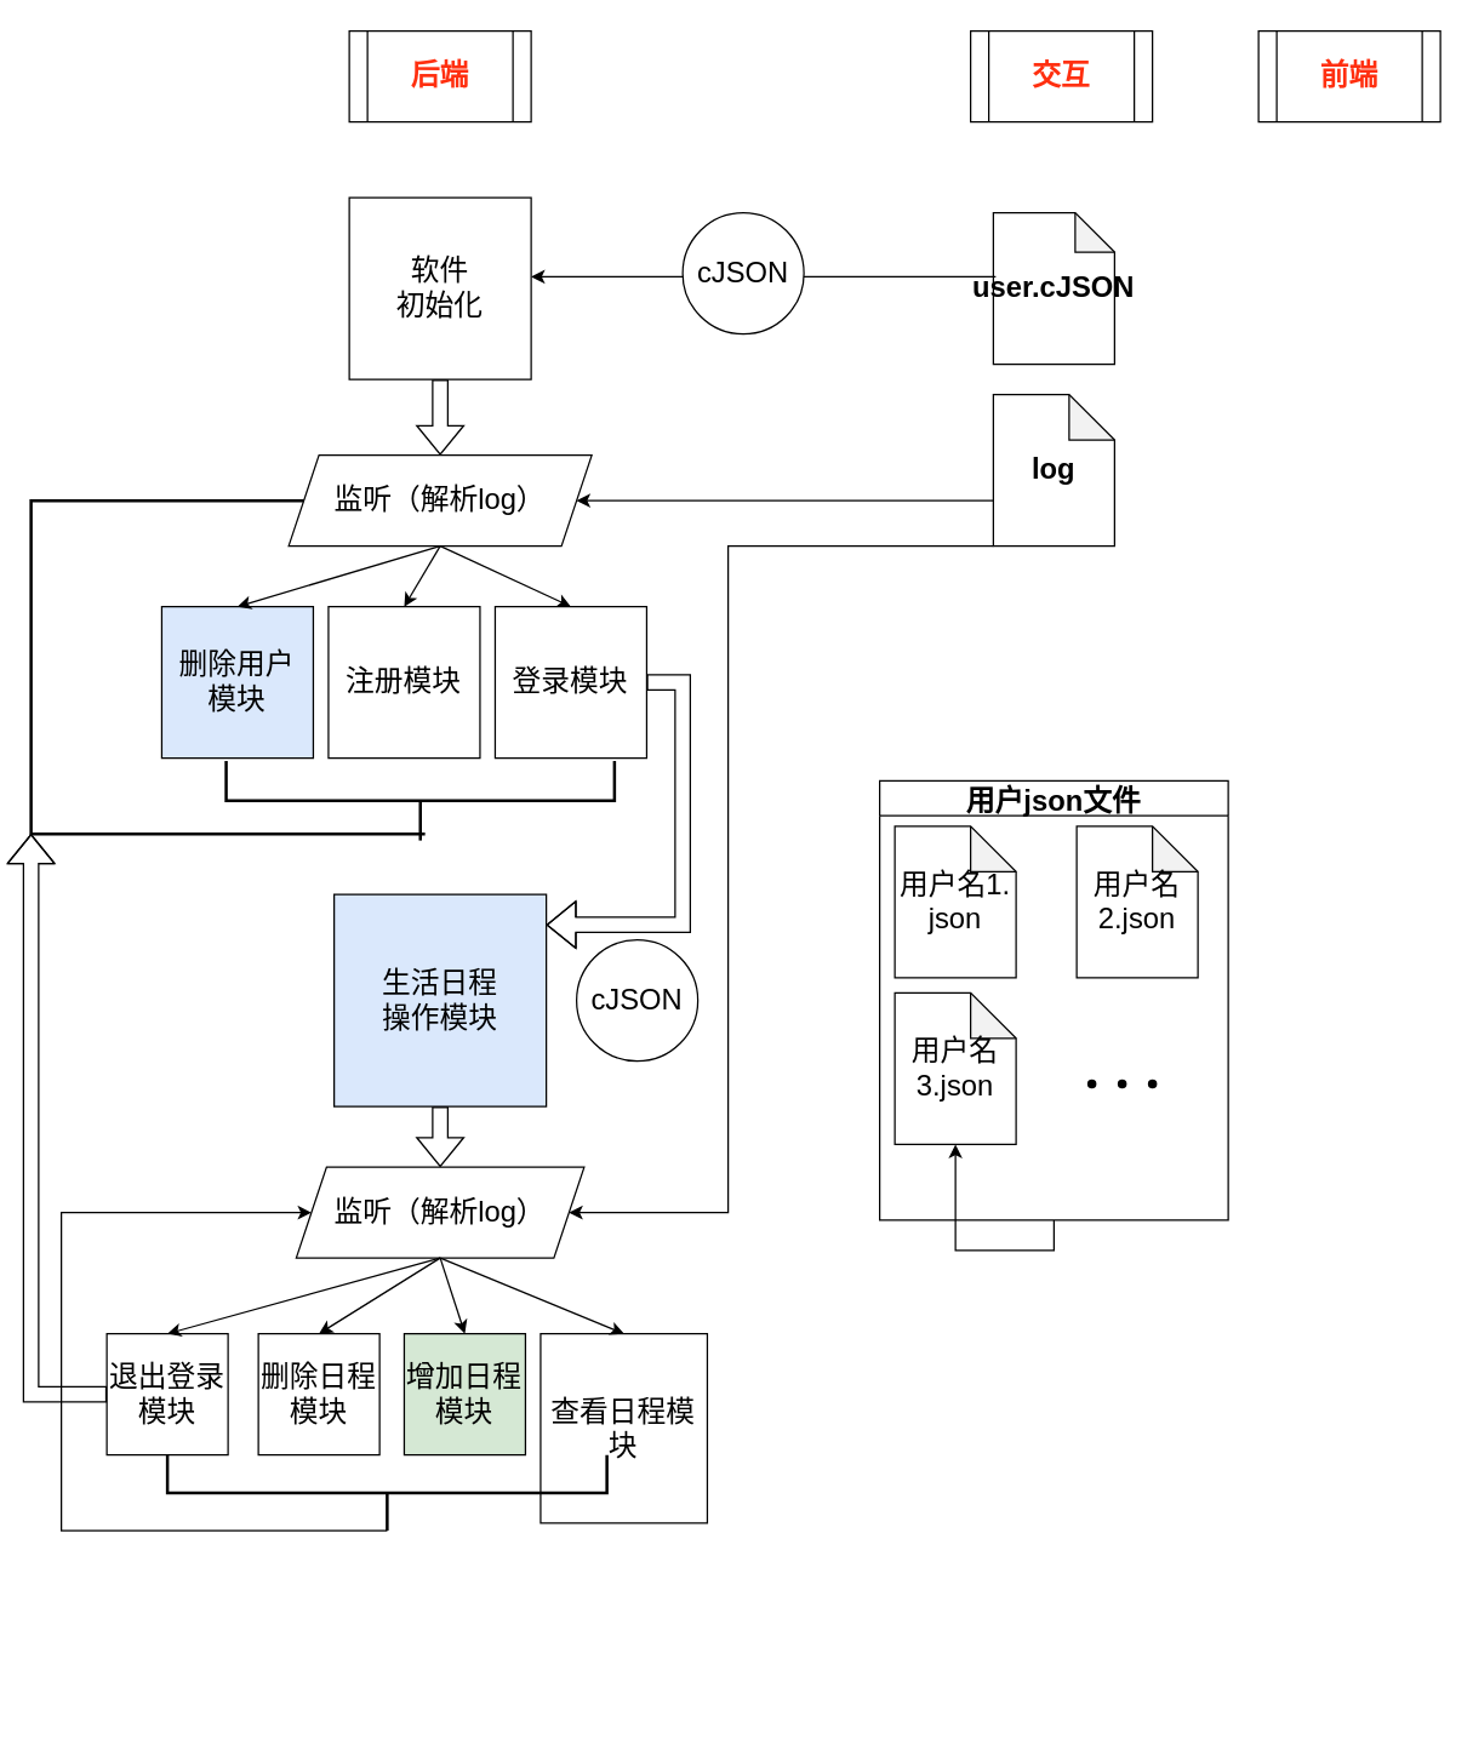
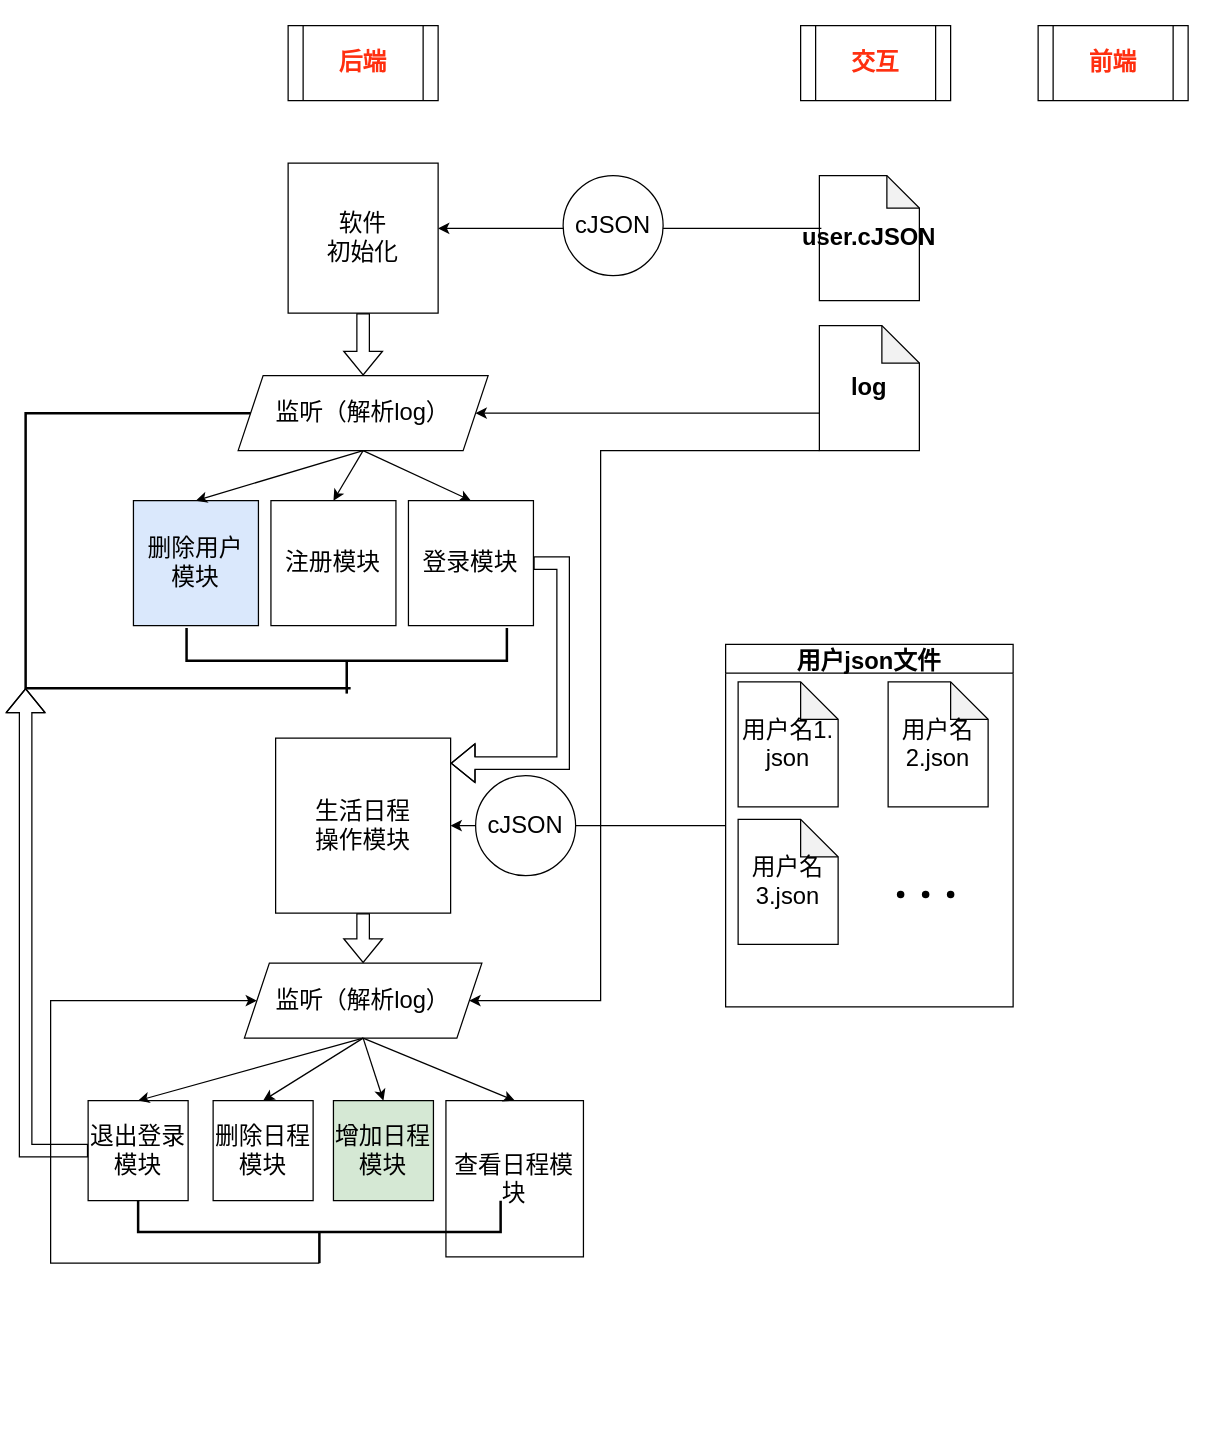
  <mxCell id="0" />
  <mxCell id="1" parent="0" />
  <mxCell id="2" value="" style="strokeWidth=2;html=1;shape=mxgraph.flowchart.annotation_1;align=left;pointerEvents=1;fontSize=19;fontColor=#000000;" vertex="1" parent="1"><mxGeometry x="20" y="330" width="260" height="220" as="geometry" /></mxCell>
  <mxCell id="3" value="&lt;b&gt;user.cJSON&lt;/b&gt;" style="shape=note;whiteSpace=wrap;html=1;backgroundOutline=1;darkOpacity=0.05;fontSize=19;size=26;" vertex="1" parent="1"><mxGeometry x="655" y="140" width="80" height="100" as="geometry" /></mxCell>
  <mxCell id="4" style="edgeStyle=orthogonalEdgeStyle;rounded=0;orthogonalLoop=1;jettySize=auto;html=1;fontSize=19;exitX=0.02;exitY=0.422;exitDx=0;exitDy=0;exitPerimeter=0;entryX=1;entryY=0.435;entryDx=0;entryDy=0;entryPerimeter=0;" edge="1" parent="1" source="3" target="5"><mxGeometry relative="1" as="geometry" /></mxCell>
  <mxCell id="5" value="软件&lt;br&gt;初始化" style="whiteSpace=wrap;html=1;aspect=fixed;fontSize=19;" vertex="1" parent="1"><mxGeometry x="230" y="130" width="120" height="120" as="geometry" /></mxCell>
  <mxCell id="6" value="cJSON" style="ellipse;whiteSpace=wrap;html=1;aspect=fixed;fontSize=19;" vertex="1" parent="1"><mxGeometry x="450" y="140" width="80" height="80" as="geometry" /></mxCell>
  <mxCell id="7" value="" style="shape=flexArrow;endArrow=classic;html=1;rounded=0;fontSize=19;exitX=0.5;exitY=1;exitDx=0;exitDy=0;" edge="1" parent="1" source="5"><mxGeometry width="50" height="50" relative="1" as="geometry"><mxPoint x="520" y="260" as="sourcePoint" /><mxPoint x="290" y="300" as="targetPoint" /></mxGeometry></mxCell>
  <mxCell id="8" value="监听（解析log）" style="shape=parallelogram;perimeter=parallelogramPerimeter;whiteSpace=wrap;html=1;fixedSize=1;fontSize=19;" vertex="1" parent="1"><mxGeometry x="190" y="300" width="200" height="60" as="geometry" /></mxCell>
  <mxCell id="9" value="&lt;b&gt;log&lt;/b&gt;" style="shape=note;whiteSpace=wrap;html=1;backgroundOutline=1;darkOpacity=0.05;fontSize=19;" vertex="1" parent="1"><mxGeometry x="655" y="260" width="80" height="100" as="geometry" /></mxCell>
  <mxCell id="10" value="" style="endArrow=classic;html=1;rounded=0;fontSize=19;entryX=1;entryY=0.5;entryDx=0;entryDy=0;exitX=0;exitY=0.7;exitDx=0;exitDy=0;exitPerimeter=0;" edge="1" parent="1" source="9" target="8"><mxGeometry width="50" height="50" relative="1" as="geometry"><mxPoint x="520" y="260" as="sourcePoint" /><mxPoint x="570" y="210" as="targetPoint" /></mxGeometry></mxCell>
  <mxCell id="11" value="登录模块" style="whiteSpace=wrap;html=1;aspect=fixed;fontSize=19;" vertex="1" parent="1"><mxGeometry x="326.25" y="400" width="100" height="100" as="geometry" /></mxCell>
  <mxCell id="12" value="注册模块" style="whiteSpace=wrap;html=1;aspect=fixed;fontSize=19;" vertex="1" parent="1"><mxGeometry x="216.25" y="400" width="100" height="100" as="geometry" /></mxCell>
  <mxCell id="13" value="删除用户&lt;br&gt;模块" style="whiteSpace=wrap;html=1;aspect=fixed;fontSize=19;fillColor=#dae8fc;" vertex="1" parent="1"><mxGeometry x="106.25" y="400" width="100" height="100" as="geometry" /></mxCell>
  <mxCell id="14" value="" style="endArrow=classic;html=1;rounded=0;fontSize=19;exitX=0.5;exitY=1;exitDx=0;exitDy=0;entryX=0.5;entryY=0;entryDx=0;entryDy=0;" edge="1" parent="1" source="8" target="13"><mxGeometry width="50" height="50" relative="1" as="geometry"><mxPoint x="270" y="350" as="sourcePoint" /><mxPoint x="320" y="300" as="targetPoint" /></mxGeometry></mxCell>
  <mxCell id="15" value="" style="endArrow=classic;html=1;rounded=0;fontSize=19;exitX=0.5;exitY=1;exitDx=0;exitDy=0;entryX=0.5;entryY=0;entryDx=0;entryDy=0;" edge="1" parent="1" source="8" target="12"><mxGeometry width="50" height="50" relative="1" as="geometry"><mxPoint x="270" y="350" as="sourcePoint" /><mxPoint x="320" y="300" as="targetPoint" /></mxGeometry></mxCell>
  <mxCell id="16" value="" style="endArrow=classic;html=1;rounded=0;fontSize=19;exitX=0.5;exitY=1;exitDx=0;exitDy=0;entryX=0.5;entryY=0;entryDx=0;entryDy=0;" edge="1" parent="1" source="8" target="11"><mxGeometry width="50" height="50" relative="1" as="geometry"><mxPoint x="270" y="450" as="sourcePoint" /><mxPoint x="320" y="400" as="targetPoint" /></mxGeometry></mxCell>
  <mxCell id="17" value="" style="strokeWidth=2;html=1;shape=mxgraph.flowchart.annotation_2;align=left;labelPosition=right;pointerEvents=1;fontSize=19;rotation=-90;" vertex="1" parent="1"><mxGeometry x="250.63" y="400" width="52.5" height="256.25" as="geometry" /></mxCell>
  <mxCell id="18" value="" style="shape=flexArrow;endArrow=classic;html=1;rounded=0;fontSize=19;exitX=1;exitY=0.5;exitDx=0;exitDy=0;entryX=1;entryY=0.143;entryDx=0;entryDy=0;entryPerimeter=0;" edge="1" parent="1" source="11" target="19"><mxGeometry width="50" height="50" relative="1" as="geometry"><mxPoint x="270" y="550" as="sourcePoint" /><mxPoint x="360" y="640" as="targetPoint" /><Array as="points"><mxPoint x="450" y="450" /><mxPoint x="450" y="610" /></Array></mxGeometry></mxCell>
- <mxCell id="19" value="生活日程&lt;br&gt;操作模块" style="whiteSpace=wrap;html=1;aspect=fixed;fontSize=19;fillColor=#dae8fc;" vertex="1" parent="1"><mxGeometry x="220" y="590" width="140" height="140" as="geometry" /></mxCell>
+ <mxCell id="19" value="生活日程&lt;br&gt;操作模块" style="whiteSpace=wrap;html=1;aspect=fixed;fontSize=19;" vertex="1" parent="1"><mxGeometry x="220" y="590" width="140" height="140" as="geometry" /></mxCell>
  <mxCell id="20" value="&lt;b&gt;&lt;font color=&quot;#ff2f0f&quot;&gt;后端&lt;/font&gt;&lt;/b&gt;" style="shape=process;whiteSpace=wrap;html=1;backgroundOutline=1;fontSize=19;" vertex="1" parent="1"><mxGeometry x="230" y="20" width="120" height="60" as="geometry" /></mxCell>
  <mxCell id="21" value="&lt;b&gt;&lt;font color=&quot;#ff2f0f&quot;&gt;交互&lt;/font&gt;&lt;/b&gt;" style="shape=process;whiteSpace=wrap;html=1;backgroundOutline=1;fontSize=19;" vertex="1" parent="1"><mxGeometry x="640" y="20" width="120" height="60" as="geometry" /></mxCell>
  <mxCell id="22" value="&lt;b&gt;&lt;font color=&quot;#ff2f0f&quot;&gt;前端&lt;/font&gt;&lt;/b&gt;" style="shape=process;whiteSpace=wrap;html=1;backgroundOutline=1;fontSize=19;" vertex="1" parent="1"><mxGeometry x="830" y="20" width="120" height="60" as="geometry" /></mxCell>
  <mxCell id="23" value="" style="shape=flexArrow;endArrow=classic;html=1;rounded=0;fontSize=19;fontColor=#FF2F0F;exitX=0.5;exitY=1;exitDx=0;exitDy=0;" edge="1" parent="1" source="19" target="24"><mxGeometry width="50" height="50" relative="1" as="geometry"><mxPoint x="580" y="550" as="sourcePoint" /><mxPoint x="290" y="770" as="targetPoint" /></mxGeometry></mxCell>
  <mxCell id="24" value="&lt;font color=&quot;#000000&quot;&gt;监听（解析log）&lt;/font&gt;" style="shape=parallelogram;perimeter=parallelogramPerimeter;whiteSpace=wrap;html=1;fixedSize=1;fontSize=19;fontColor=#FF2F0F;" vertex="1" parent="1"><mxGeometry x="195" y="770" width="190" height="60" as="geometry" /></mxCell>
  <mxCell id="25" value="" style="endArrow=classic;html=1;rounded=0;fontSize=19;fontColor=#000000;entryX=1;entryY=0.5;entryDx=0;entryDy=0;exitX=0;exitY=1;exitDx=0;exitDy=0;exitPerimeter=0;" edge="1" parent="1" source="9" target="24"><mxGeometry width="50" height="50" relative="1" as="geometry"><mxPoint x="570" y="350" as="sourcePoint" /><mxPoint x="680" y="530" as="targetPoint" /><Array as="points"><mxPoint x="480" y="360" /><mxPoint x="480" y="800" /></Array></mxGeometry></mxCell>
  <mxCell id="26" value="" style="endArrow=classic;html=1;rounded=0;fontSize=19;fontColor=#000000;exitX=0.5;exitY=1;exitDx=0;exitDy=0;entryX=0.5;entryY=0;entryDx=0;entryDy=0;" edge="1" parent="1" source="24" target="27"><mxGeometry width="50" height="50" relative="1" as="geometry"><mxPoint x="580" y="690" as="sourcePoint" /><mxPoint x="200" y="860" as="targetPoint" /></mxGeometry></mxCell>
  <mxCell id="27" value="删除日程模块" style="whiteSpace=wrap;html=1;aspect=fixed;fontSize=19;fontColor=#000000;" vertex="1" parent="1"><mxGeometry x="170" y="880" width="80" height="80" as="geometry" /></mxCell>
  <mxCell id="28" value="增加日程&lt;br&gt;模块" style="whiteSpace=wrap;html=1;aspect=fixed;fontSize=19;fontColor=#000000;fillColor=#d5e8d4;" vertex="1" parent="1"><mxGeometry x="266.25" y="880" width="80" height="80" as="geometry" /></mxCell>
  <mxCell id="29" value="查看日程模块" style="whiteSpace=wrap;html=1;aspect=fixed;fontSize=19;fontColor=#000000;" vertex="1" parent="1"><mxGeometry x="356.25" y="880" width="110" height="125" as="geometry" /></mxCell>
  <mxCell id="30" value="退出登录模块" style="whiteSpace=wrap;html=1;aspect=fixed;fontSize=19;fontColor=#000000;" vertex="1" parent="1"><mxGeometry x="70" y="880" width="80" height="80" as="geometry" /></mxCell>
  <mxCell id="31" value="" style="endArrow=classic;html=1;rounded=0;fontSize=19;fontColor=#000000;entryX=0.5;entryY=0;entryDx=0;entryDy=0;" edge="1" parent="1" target="30"><mxGeometry width="50" height="50" relative="1" as="geometry"><mxPoint x="290" y="830" as="sourcePoint" /><mxPoint x="630" y="720" as="targetPoint" /></mxGeometry></mxCell>
  <mxCell id="32" value="" style="endArrow=classic;html=1;rounded=0;fontSize=19;fontColor=#000000;exitX=0.5;exitY=1;exitDx=0;exitDy=0;entryX=0.5;entryY=0;entryDx=0;entryDy=0;" edge="1" parent="1" source="24" target="28"><mxGeometry width="50" height="50" relative="1" as="geometry"><mxPoint x="580" y="770" as="sourcePoint" /><mxPoint x="630" y="720" as="targetPoint" /></mxGeometry></mxCell>
  <mxCell id="33" value="" style="endArrow=classic;html=1;rounded=0;fontSize=19;fontColor=#000000;exitX=0.5;exitY=1;exitDx=0;exitDy=0;entryX=0.5;entryY=0;entryDx=0;entryDy=0;" edge="1" parent="1" source="24" target="29"><mxGeometry width="50" height="50" relative="1" as="geometry"><mxPoint x="580" y="770" as="sourcePoint" /><mxPoint x="630" y="720" as="targetPoint" /></mxGeometry></mxCell>
  <mxCell id="34" value="" style="shape=flexArrow;endArrow=classic;html=1;rounded=0;fontSize=19;fontColor=#000000;exitX=0;exitY=0.5;exitDx=0;exitDy=0;entryX=0;entryY=1;entryDx=0;entryDy=0;entryPerimeter=0;" edge="1" parent="1" source="30" target="2"><mxGeometry width="50" height="50" relative="1" as="geometry"><mxPoint x="360" y="630" as="sourcePoint" /><mxPoint x="410" y="580" as="targetPoint" /><Array as="points"><mxPoint x="20" y="920" /></Array></mxGeometry></mxCell>
  <mxCell id="35" value="" style="strokeWidth=2;html=1;shape=mxgraph.flowchart.annotation_2;align=left;labelPosition=right;pointerEvents=1;fontSize=19;fontColor=#000000;rotation=-90;" vertex="1" parent="1"><mxGeometry x="230" y="840" width="50" height="290" as="geometry" /></mxCell>
  <mxCell id="36" value="" style="endArrow=classic;html=1;rounded=0;fontSize=19;fontColor=#000000;exitX=0;exitY=0.5;exitDx=0;exitDy=0;exitPerimeter=0;entryX=0;entryY=0.5;entryDx=0;entryDy=0;" edge="1" parent="1" source="35" target="24"><mxGeometry width="50" height="50" relative="1" as="geometry"><mxPoint x="360" y="770" as="sourcePoint" /><mxPoint x="410" y="720" as="targetPoint" /><Array as="points"><mxPoint x="40" y="1010" /><mxPoint x="40" y="800" /></Array></mxGeometry></mxCell>
- <mxCell id="37" style="edgeStyle=orthogonalEdgeStyle;rounded=0;orthogonalLoop=1;jettySize=auto;html=1;fontSize=19;fontColor=#000000;" edge="1" parent="1" source="38" target="41"><mxGeometry relative="1" as="geometry" /></mxCell>
+ <mxCell id="37" style="edgeStyle=orthogonalEdgeStyle;rounded=0;orthogonalLoop=1;jettySize=auto;html=1;entryX=1;entryY=0.5;entryDx=0;entryDy=0;fontSize=19;fontColor=#000000;" edge="1" parent="1" source="38" target="19"><mxGeometry relative="1" as="geometry" /></mxCell>
  <mxCell id="38" value="用户json文件" style="swimlane;fontSize=19;fontColor=#000000;" vertex="1" parent="1"><mxGeometry x="580" y="515" width="230" height="290" as="geometry" /></mxCell>
  <mxCell id="39" value="用户名1.&lt;br&gt;json" style="shape=note;whiteSpace=wrap;html=1;backgroundOutline=1;darkOpacity=0.05;fontSize=19;fontColor=#000000;" vertex="1" parent="38"><mxGeometry x="10" y="30" width="80" height="100" as="geometry" /></mxCell>
  <mxCell id="40" value="用户名2.json" style="shape=note;whiteSpace=wrap;html=1;backgroundOutline=1;darkOpacity=0.05;fontSize=19;fontColor=#000000;" vertex="1" parent="38"><mxGeometry x="130" y="30" width="80" height="100" as="geometry" /></mxCell>
  <mxCell id="41" value="用户名3.json" style="shape=note;whiteSpace=wrap;html=1;backgroundOutline=1;darkOpacity=0.05;fontSize=19;fontColor=#000000;" vertex="1" parent="38"><mxGeometry x="10" y="140" width="80" height="100" as="geometry" /></mxCell>
  <mxCell id="42" value="" style="shape=waypoint;sketch=0;fillStyle=solid;size=6;pointerEvents=1;points=[];fillColor=none;resizable=0;rotatable=0;perimeter=centerPerimeter;snapToPoint=1;fontSize=19;fontColor=#000000;" vertex="1" parent="38"><mxGeometry x="120" y="180" width="40" height="40" as="geometry" /></mxCell>
  <mxCell id="43" value="" style="shape=waypoint;sketch=0;fillStyle=solid;size=6;pointerEvents=1;points=[];fillColor=none;resizable=0;rotatable=0;perimeter=centerPerimeter;snapToPoint=1;fontSize=19;fontColor=#000000;" vertex="1" parent="38"><mxGeometry x="140" y="180" width="40" height="40" as="geometry" /></mxCell>
  <mxCell id="44" value="" style="shape=waypoint;sketch=0;fillStyle=solid;size=6;pointerEvents=1;points=[];fillColor=none;resizable=0;rotatable=0;perimeter=centerPerimeter;snapToPoint=1;fontSize=19;fontColor=#000000;" vertex="1" parent="38"><mxGeometry x="160" y="180" width="40" height="40" as="geometry" /></mxCell>
  <mxCell id="45" value="cJSON" style="ellipse;whiteSpace=wrap;html=1;aspect=fixed;fontSize=19;" vertex="1" parent="1"><mxGeometry x="380" y="620" width="80" height="80" as="geometry" /></mxCell>
